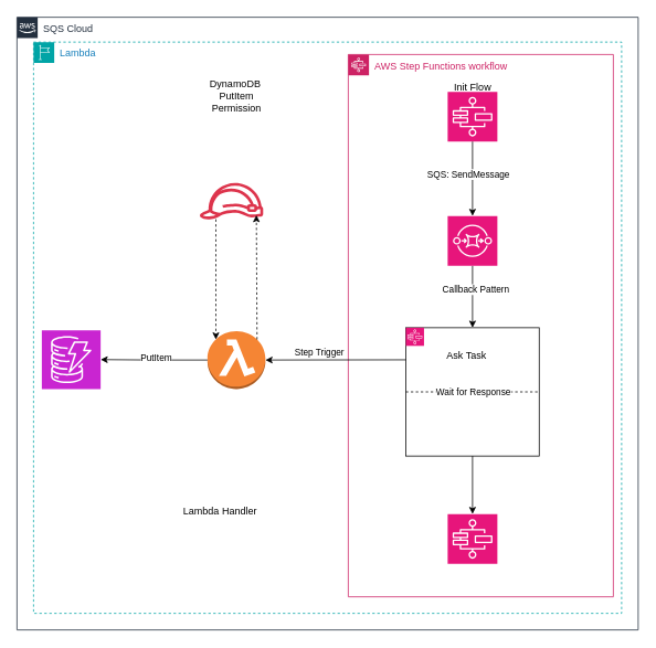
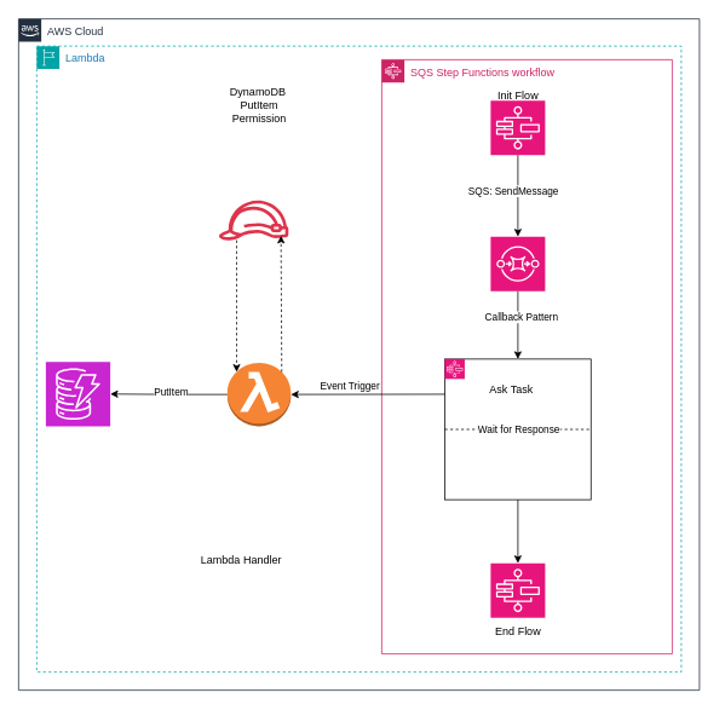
  <mxCell id="0" />
  <mxCell id="1" parent="0" />
- <mxCell id="2" value="SQS Cloud" style="points=[[0,0],[0.25,0],[0.5,0],[0.75,0],[1,0],[1,0.25],[1,0.5],[1,0.75],[1,1],[0.75,1],[0.5,1],[0.25,1],[0,1],[0,0.75],[0,0.5],[0,0.25]];outlineConnect=0;gradientColor=none;html=1;whiteSpace=wrap;fontSize=12;fontStyle=0;shape=mxgraph.aws4.group;grIcon=mxgraph.aws4.group_aws_cloud_alt;strokeColor=#232F3E;fillColor=none;verticalAlign=top;align=left;spacingLeft=30;fontColor=#232F3E;dashed=0;labelBackgroundColor=#ffffff;container=0;pointerEvents=0;collapsible=0;recursiveResize=0;" parent="1" vertex="1"><mxGeometry x="20" y="20" width="750" height="740" as="geometry" /></mxCell>
- <mxCell id="3" value="AWS Step Functions workflow" style="points=[[0,0],[0.25,0],[0.5,0],[0.75,0],[1,0],[1,0.25],[1,0.5],[1,0.75],[1,1],[0.75,1],[0.5,1],[0.25,1],[0,1],[0,0.75],[0,0.5],[0,0.25]];outlineConnect=0;gradientColor=none;html=1;whiteSpace=wrap;fontSize=12;fontStyle=0;container=1;pointerEvents=0;collapsible=0;recursiveResize=0;shape=mxgraph.aws4.group;grIcon=mxgraph.aws4.group_aws_step_functions_workflow;strokeColor=#CD2264;fillColor=none;verticalAlign=top;align=left;spacingLeft=30;fontColor=#CD2264;dashed=0;" parent="1" vertex="1"><mxGeometry x="420" y="65" width="320" height="655" as="geometry" /></mxCell>
+ <mxCell id="2" value="AWS Cloud" style="points=[[0,0],[0.25,0],[0.5,0],[0.75,0],[1,0],[1,0.25],[1,0.5],[1,0.75],[1,1],[0.75,1],[0.5,1],[0.25,1],[0,1],[0,0.75],[0,0.5],[0,0.25]];outlineConnect=0;gradientColor=none;html=1;whiteSpace=wrap;fontSize=12;fontStyle=0;shape=mxgraph.aws4.group;grIcon=mxgraph.aws4.group_aws_cloud_alt;strokeColor=#232F3E;fillColor=none;verticalAlign=top;align=left;spacingLeft=30;fontColor=#232F3E;dashed=0;labelBackgroundColor=#ffffff;container=0;pointerEvents=0;collapsible=0;recursiveResize=0;" parent="1" vertex="1"><mxGeometry x="20" y="20" width="750" height="740" as="geometry" /></mxCell>
+ <mxCell id="3" value="SQS Step Functions workflow" style="points=[[0,0],[0.25,0],[0.5,0],[0.75,0],[1,0],[1,0.25],[1,0.5],[1,0.75],[1,1],[0.75,1],[0.5,1],[0.25,1],[0,1],[0,0.75],[0,0.5],[0,0.25]];outlineConnect=0;gradientColor=none;html=1;whiteSpace=wrap;fontSize=12;fontStyle=0;container=1;pointerEvents=0;collapsible=0;recursiveResize=0;shape=mxgraph.aws4.group;grIcon=mxgraph.aws4.group_aws_step_functions_workflow;strokeColor=#CD2264;fillColor=none;verticalAlign=top;align=left;spacingLeft=30;fontColor=#CD2264;dashed=0;" parent="1" vertex="1"><mxGeometry x="420" y="65" width="320" height="655" as="geometry" /></mxCell>
  <mxCell id="4" value="" style="edgeStyle=orthogonalEdgeStyle;rounded=0;orthogonalLoop=1;jettySize=auto;html=1;" parent="3" source="6" target="9" edge="1"><mxGeometry relative="1" as="geometry" /></mxCell>
  <mxCell id="5" value="&lt;div&gt;SQS: SendMessage&amp;nbsp;&amp;nbsp;&lt;/div&gt;" style="edgeLabel;html=1;align=center;verticalAlign=middle;resizable=0;points=[];" parent="4" vertex="1" connectable="0"><mxGeometry x="-0.137" y="-3" relative="1" as="geometry"><mxPoint as="offset" /></mxGeometry></mxCell>
  <mxCell id="6" value="" style="sketch=0;points=[[0,0,0],[0.25,0,0],[0.5,0,0],[0.75,0,0],[1,0,0],[0,1,0],[0.25,1,0],[0.5,1,0],[0.75,1,0],[1,1,0],[0,0.25,0],[0,0.5,0],[0,0.75,0],[1,0.25,0],[1,0.5,0],[1,0.75,0]];outlineConnect=0;fontColor=#232F3E;fillColor=#E7157B;strokeColor=#ffffff;dashed=0;verticalLabelPosition=bottom;verticalAlign=top;align=center;html=1;fontSize=12;fontStyle=0;aspect=fixed;shape=mxgraph.aws4.resourceIcon;resIcon=mxgraph.aws4.step_functions;" parent="3" vertex="1"><mxGeometry x="120" y="45" width="60" height="60" as="geometry" /></mxCell>
  <mxCell id="7" style="edgeStyle=orthogonalEdgeStyle;rounded=0;orthogonalLoop=1;jettySize=auto;html=1;entryX=0.5;entryY=0;entryDx=0;entryDy=0;" parent="3" source="9" target="11" edge="1"><mxGeometry relative="1" as="geometry" /></mxCell>
  <mxCell id="8" value="Callback Pattern" style="edgeLabel;html=1;align=center;verticalAlign=middle;resizable=0;points=[];" parent="7" vertex="1" connectable="0"><mxGeometry x="-0.258" y="3" relative="1" as="geometry"><mxPoint as="offset" /></mxGeometry></mxCell>
  <mxCell id="9" value="" style="sketch=0;points=[[0,0,0],[0.25,0,0],[0.5,0,0],[0.75,0,0],[1,0,0],[0,1,0],[0.25,1,0],[0.5,1,0],[0.75,1,0],[1,1,0],[0,0.25,0],[0,0.5,0],[0,0.75,0],[1,0.25,0],[1,0.5,0],[1,0.75,0]];outlineConnect=0;fontColor=#232F3E;fillColor=#E7157B;strokeColor=#ffffff;dashed=0;verticalLabelPosition=bottom;verticalAlign=top;align=center;html=1;fontSize=12;fontStyle=0;aspect=fixed;shape=mxgraph.aws4.resourceIcon;resIcon=mxgraph.aws4.sqs;" parent="3" vertex="1"><mxGeometry x="120" y="195" width="60" height="60" as="geometry" /></mxCell>
  <mxCell id="10" value="" style="group" parent="3" vertex="1" connectable="0"><mxGeometry x="69.5" y="330" width="161" height="155" as="geometry" /></mxCell>
  <mxCell id="11" value="" style="rounded=0;whiteSpace=wrap;html=1;" parent="10" vertex="1"><mxGeometry width="161" height="155.0" as="geometry" /></mxCell>
  <mxCell id="12" value="" style="sketch=0;points=[[0,0,0],[0.25,0,0],[0.5,0,0],[0.75,0,0],[1,0,0],[0,1,0],[0.25,1,0],[0.5,1,0],[0.75,1,0],[1,1,0],[0,0.25,0],[0,0.5,0],[0,0.75,0],[1,0.25,0],[1,0.5,0],[1,0.75,0]];outlineConnect=0;fontColor=#232F3E;fillColor=#E7157B;strokeColor=#ffffff;dashed=0;verticalLabelPosition=bottom;verticalAlign=top;align=center;html=1;fontSize=12;fontStyle=0;aspect=fixed;shape=mxgraph.aws4.resourceIcon;resIcon=mxgraph.aws4.step_functions;" parent="10" vertex="1"><mxGeometry width="21.923" height="21.923" as="geometry" /></mxCell>
  <mxCell id="13" value="" style="endArrow=none;dashed=1;html=1;rounded=0;exitX=0;exitY=0.5;exitDx=0;exitDy=0;entryX=1;entryY=0.5;entryDx=0;entryDy=0;elbow=horizontal;" parent="10" source="11" target="11" edge="1"><mxGeometry width="50" height="50" relative="1" as="geometry"><mxPoint x="400.0" y="65.901" as="sourcePoint" /><mxPoint x="450.0" as="targetPoint" /></mxGeometry></mxCell>
  <mxCell id="14" value="Wait for Response" style="edgeLabel;html=1;align=center;verticalAlign=middle;resizable=0;points=[];" parent="13" vertex="1" connectable="0"><mxGeometry x="-0.198" y="2" relative="1" as="geometry"><mxPoint x="16" y="2" as="offset" /></mxGeometry></mxCell>
  <mxCell id="15" value="Ask Task&lt;div&gt;&lt;br&gt;&lt;/div&gt;" style="text;html=1;align=center;verticalAlign=middle;whiteSpace=wrap;rounded=0;" parent="10" vertex="1"><mxGeometry x="43" y="21.59" width="60.0" height="39.541" as="geometry" /></mxCell>
  <mxCell id="16" value="" style="sketch=0;points=[[0,0,0],[0.25,0,0],[0.5,0,0],[0.75,0,0],[1,0,0],[0,1,0],[0.25,1,0],[0.5,1,0],[0.75,1,0],[1,1,0],[0,0.25,0],[0,0.5,0],[0,0.75,0],[1,0.25,0],[1,0.5,0],[1,0.75,0]];outlineConnect=0;fontColor=#232F3E;fillColor=#E7157B;strokeColor=#ffffff;dashed=0;verticalLabelPosition=bottom;verticalAlign=top;align=center;html=1;fontSize=12;fontStyle=0;aspect=fixed;shape=mxgraph.aws4.resourceIcon;resIcon=mxgraph.aws4.step_functions;" parent="3" vertex="1"><mxGeometry x="120" y="555" width="60" height="60" as="geometry" /></mxCell>
  <mxCell id="17" style="edgeStyle=orthogonalEdgeStyle;rounded=0;orthogonalLoop=1;jettySize=auto;html=1;entryX=0.5;entryY=0;entryDx=0;entryDy=0;entryPerimeter=0;" parent="3" source="11" target="16" edge="1"><mxGeometry relative="1" as="geometry" /></mxCell>
  <mxCell id="18" value="Init Flow" style="text;html=1;align=center;verticalAlign=middle;resizable=0;points=[];autosize=1;strokeColor=none;fillColor=none;" parent="3" vertex="1"><mxGeometry x="115" y="25" width="70" height="30" as="geometry" /></mxCell>
+ <mxCell id="19" value="End Flow" style="text;html=1;align=center;verticalAlign=middle;resizable=0;points=[];autosize=1;strokeColor=none;fillColor=none;" parent="3" vertex="1"><mxGeometry x="115" y="615" width="70" height="30" as="geometry" /></mxCell>
  <mxCell id="20" style="rounded=0;orthogonalLoop=1;jettySize=auto;html=1;exitX=0;exitY=0.25;exitDx=0;exitDy=0;entryX=1;entryY=0.5;entryDx=0;entryDy=0;entryPerimeter=0;" parent="1" source="11" target="24" edge="1"><mxGeometry relative="1" as="geometry" /></mxCell>
  <mxCell id="21" value="Lambda" style="points=[[0,0],[0.25,0],[0.5,0],[0.75,0],[1,0],[1,0.25],[1,0.5],[1,0.75],[1,1],[0.75,1],[0.5,1],[0.25,1],[0,1],[0,0.75],[0,0.5],[0,0.25]];outlineConnect=0;gradientColor=none;html=1;whiteSpace=wrap;fontSize=12;fontStyle=0;container=1;pointerEvents=0;collapsible=0;recursiveResize=0;shape=mxgraph.aws4.group;grIcon=mxgraph.aws4.group_region;strokeColor=#00A4A6;fillColor=none;verticalAlign=top;align=left;spacingLeft=30;fontColor=#147EBA;dashed=1;" parent="1" vertex="1"><mxGeometry x="40" y="50" width="710" height="690" as="geometry" /></mxCell>
  <mxCell id="22" value="" style="sketch=0;points=[[0,0,0],[0.25,0,0],[0.5,0,0],[0.75,0,0],[1,0,0],[0,1,0],[0.25,1,0],[0.5,1,0],[0.75,1,0],[1,1,0],[0,0.25,0],[0,0.5,0],[0,0.75,0],[1,0.25,0],[1,0.5,0],[1,0.75,0]];outlineConnect=0;fontColor=#232F3E;fillColor=#C925D1;strokeColor=#ffffff;dashed=0;verticalLabelPosition=bottom;verticalAlign=top;align=center;html=1;fontSize=12;fontStyle=0;aspect=fixed;shape=mxgraph.aws4.resourceIcon;resIcon=mxgraph.aws4.dynamodb;" parent="21" vertex="1"><mxGeometry x="10" y="348" width="71" height="71" as="geometry" /></mxCell>
  <mxCell id="23" value="Lambda Handler&lt;div&gt;&lt;br&gt;&lt;/div&gt;" style="text;html=1;align=center;verticalAlign=middle;resizable=0;points=[];autosize=1;strokeColor=none;fillColor=none;" parent="21" vertex="1"><mxGeometry x="170" y="554" width="110" height="40" as="geometry" /></mxCell>
  <mxCell id="24" value="" style="outlineConnect=0;dashed=0;verticalLabelPosition=bottom;verticalAlign=top;align=center;html=1;shape=mxgraph.aws3.lambda_function;fillColor=#F58534;gradientColor=none;" parent="21" vertex="1"><mxGeometry x="210" y="349" width="70" height="70" as="geometry" /></mxCell>
  <mxCell id="25" style="edgeStyle=orthogonalEdgeStyle;rounded=0;orthogonalLoop=1;jettySize=auto;html=1;" parent="21" source="24" target="22" edge="1"><mxGeometry relative="1" as="geometry" /></mxCell>
  <mxCell id="26" value="PutItem" style="edgeLabel;html=1;align=center;verticalAlign=middle;resizable=0;points=[];" parent="25" vertex="1" connectable="0"><mxGeometry x="0.005" y="-3" relative="1" as="geometry"><mxPoint x="2" as="offset" /></mxGeometry></mxCell>
- <mxCell id="27" value="Step Trigger" style="text;html=1;align=center;verticalAlign=middle;resizable=0;points=[];autosize=1;strokeColor=none;fillColor=none;fontSize=11;" parent="21" vertex="1"><mxGeometry x="300" y="360" width="90" height="30" as="geometry" /></mxCell>
+ <mxCell id="27" value="Event Trigger" style="text;html=1;align=center;verticalAlign=middle;resizable=0;points=[];autosize=1;strokeColor=none;fillColor=none;fontSize=11;" parent="21" vertex="1"><mxGeometry x="300" y="360" width="90" height="30" as="geometry" /></mxCell>
  <mxCell id="28" value="" style="sketch=0;outlineConnect=0;fontColor=#232F3E;gradientColor=none;fillColor=#DD344C;strokeColor=none;dashed=0;verticalLabelPosition=bottom;verticalAlign=top;align=center;html=1;fontSize=12;fontStyle=0;aspect=fixed;pointerEvents=1;shape=mxgraph.aws4.role;" vertex="1" parent="21"><mxGeometry x="200" y="170" width="78" height="44" as="geometry" /></mxCell>
  <mxCell id="29" value="" style="endArrow=classic;html=1;rounded=0;exitX=0.855;exitY=0.145;exitDx=0;exitDy=0;exitPerimeter=0;entryX=0.893;entryY=0.886;entryDx=0;entryDy=0;entryPerimeter=0;dashed=1;" edge="1" parent="21" source="24" target="28"><mxGeometry width="50" height="50" relative="1" as="geometry"><mxPoint x="340" y="390" as="sourcePoint" /><mxPoint x="390" y="340" as="targetPoint" /></mxGeometry></mxCell>
  <mxCell id="30" style="edgeStyle=orthogonalEdgeStyle;rounded=0;orthogonalLoop=1;jettySize=auto;html=1;entryX=0.145;entryY=0.145;entryDx=0;entryDy=0;entryPerimeter=0;dashed=1;" edge="1" parent="21" source="28" target="24"><mxGeometry relative="1" as="geometry"><Array as="points"><mxPoint x="220" y="200" /><mxPoint x="220" y="200" /></Array></mxGeometry></mxCell>
  <mxCell id="31" value="DynamoDB&amp;nbsp;&lt;br&gt;PutItem&lt;br&gt;Permission" style="text;html=1;align=center;verticalAlign=middle;resizable=0;points=[];autosize=1;strokeColor=none;fillColor=none;" vertex="1" parent="21"><mxGeometry x="200" y="35" width="90" height="60" as="geometry" /></mxCell>
